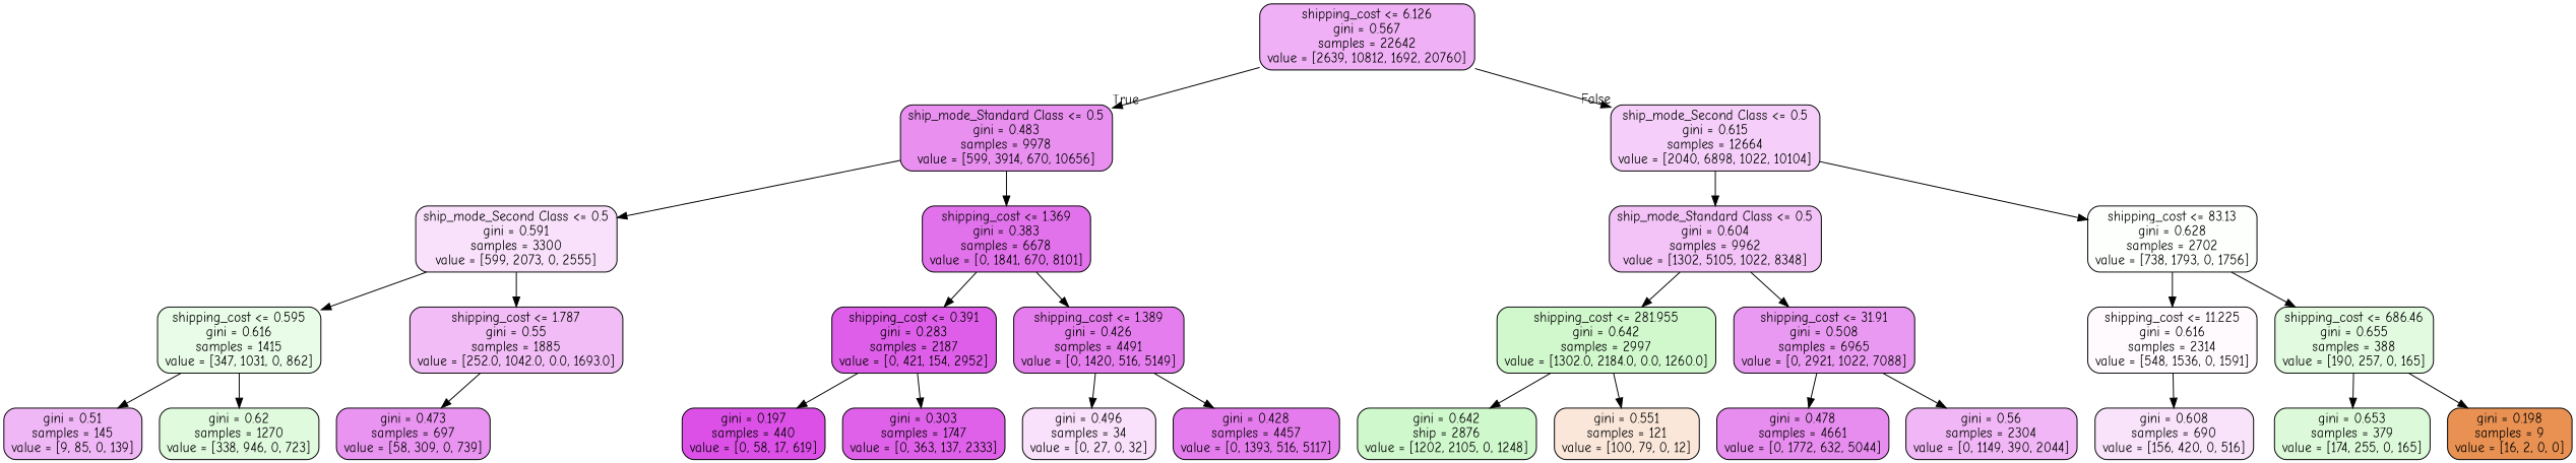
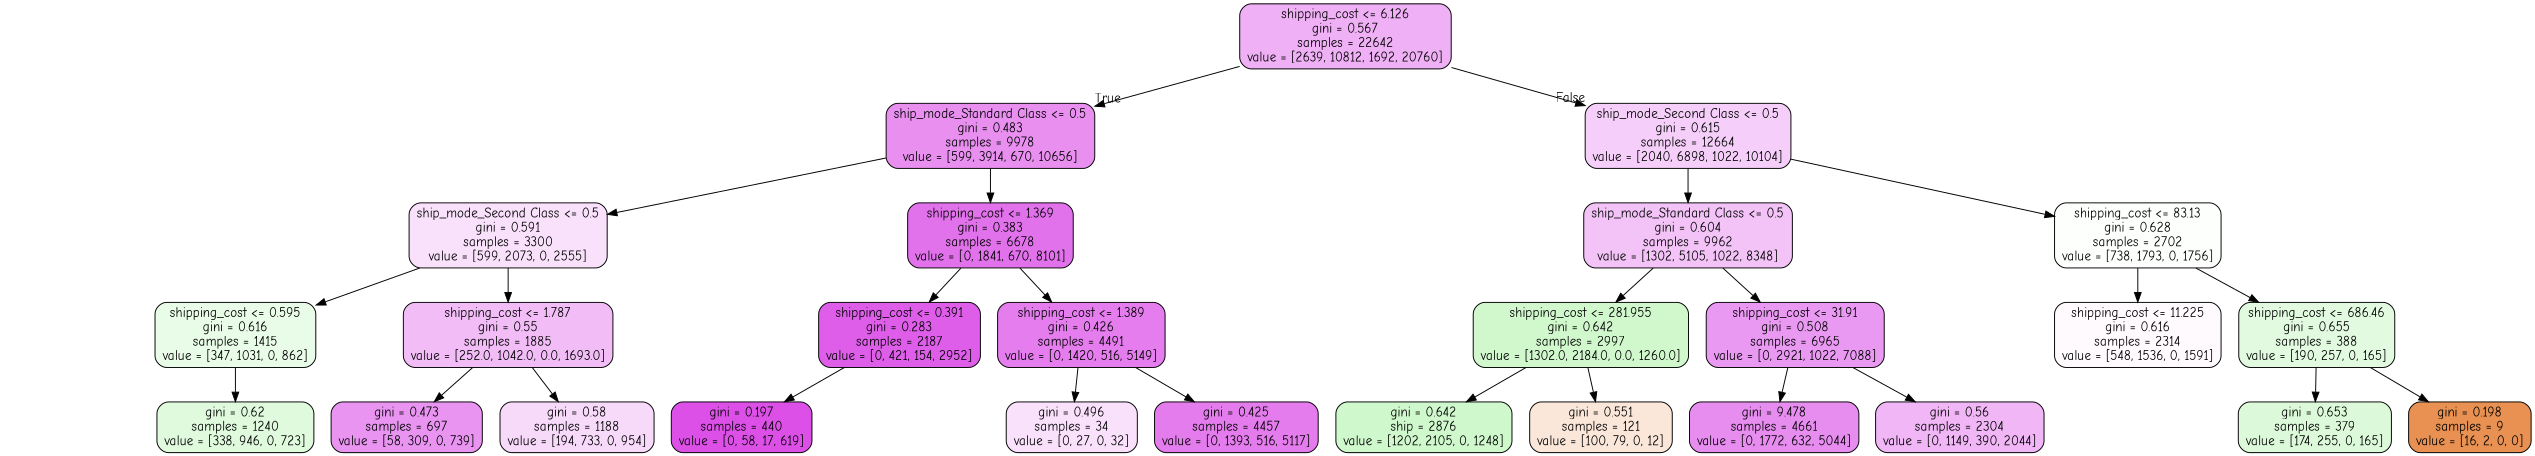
  digraph {
    fontname="Comic Neue"
    node [color=black fontname="Comic Neue" shape=box style="filled, rounded"]
    edge [fontname="Comic Neue"]
    n1 [fillcolor="#efb0f5" label="shipping_cost <= 6.126\ngini = 0.567\nsamples = 22642\nvalue = [2639, 10812, 1692, 20760]"]
    n2 [fillcolor="#e88ff0" label="ship_mode_Standard Class <= 0.5\ngini = 0.483\nsamples = 9978\nvalue = [599, 3914, 670, 10656]"]
    n3 [fillcolor="#f5cff9" label="ship_mode_Second Class <= 0.5\ngini = 0.615\nsamples = 12664\nvalue = [2040, 6898, 1022, 10104]"]
    n4 [fillcolor="#f9e1fb" label="ship_mode_Second Class <= 0.5\ngini = 0.591\nsamples = 3300\nvalue = [599, 2073, 0, 2555]"]
    n5 [fillcolor="#e272ec" label="shipping_cost <= 1.369\ngini = 0.383\nsamples = 6678\nvalue = [0, 1841, 670, 8101]"]
    n6 [fillcolor="#f3c3f7" label="ship_mode_Standard Class <= 0.5\ngini = 0.604\nsamples = 9962\nvalue = [1302, 5105, 1022, 8348]"]
    n7 [fillcolor="#fcfffc" label="shipping_cost <= 83.13\ngini = 0.628\nsamples = 2702\nvalue = [738, 1793, 0, 1756]"]
    n8 [fillcolor="#e8fce7" label="shipping_cost <= 0.595\ngini = 0.616\nsamples = 1415\nvalue = [347, 1031, 0, 862]"]
    n9 [fillcolor="#f2bdf6" label="shipping_cost <= 1.787\ngini = 0.55\nsamples = 1885\nvalue = [252.0, 1042.0, 0.0, 1693.0]"]
    n10 [fillcolor="#de5eea" label="shipping_cost <= 0.391\ngini = 0.283\nsamples = 2187\nvalue = [0, 421, 154, 2952]"]
    n11 [fillcolor="#e57dee" label="shipping_cost <= 1.389\ngini = 0.426\nsamples = 4491\nvalue = [0, 1420, 516, 5149]"]
-   n12 [fillcolor="#f0b7f6" label="gini = 0.51\nsamples = 145\nvalue = [9, 85, 0, 139]"]
-   n13 [fillcolor="#dffadd" label="gini = 0.62\nsamples = 1270\nvalue = [338, 946, 0, 723]"]
+   n13 [fillcolor="#dffadd" label="gini = 0.62\nsamples = 1240\nvalue = [338, 946, 0, 723]"]
    n14 [fillcolor="#e994f1" label="gini = 0.473\nsamples = 697\nvalue = [58, 309, 0, 739]"]
+   n15 [fillcolor="#f7d9fa" label="gini = 0.58\nsamples = 1188\nvalue = [194, 733, 0, 954]"]
    n16 [fillcolor="#dc50e8" label="gini = 0.197\nsamples = 440\nvalue = [0, 58, 17, 619]"]
-   n17 [fillcolor="#df61ea" label="gini = 0.303\nsamples = 1747\nvalue = [0, 363, 137, 2333]"]
    n18 [fillcolor="#f9e0fb" label="gini = 0.496\nsamples = 34\nvalue = [0, 27, 0, 32]"]
-   n19 [fillcolor="#e57cee" label="gini = 0.428\nsamples = 4457\nvalue = [0, 1393, 516, 5117]"]
+   n19 [fillcolor="#e57cee" label="gini = 0.425\nsamples = 4457\nvalue = [0, 1393, 516, 5117]"]
    n20 [fillcolor="#d0f8cc" label="shipping_cost <= 281.955\ngini = 0.642\nsamples = 2997\nvalue = [1302.0, 2184.0, 0.0, 1260.0]"]
    n21 [fillcolor="#ea99f2" label="shipping_cost <= 31.91\ngini = 0.508\nsamples = 6965\nvalue = [0, 2921, 1022, 7088]"]
    n22 [fillcolor="#fefafe" label="shipping_cost <= 11.225\ngini = 0.616\nsamples = 2314\nvalue = [548, 1536, 0, 1591]"]
    n23 [fillcolor="#e2fbe0" label="shipping_cost <= 686.46\ngini = 0.655\nsamples = 388\nvalue = [190, 257, 0, 165]"]
    n24 [fillcolor="#cff8cc" label="gini = 0.642\nship = 2876\nvalue = [1202, 2105, 0, 1248]"]
    n25 [fillcolor="#fae7da" label="gini = 0.551\nsamples = 121\nvalue = [100, 79, 0, 12]"]
-   n26 [fillcolor="#e88df0" label="gini = 0.478\nsamples = 4661\nvalue = [0, 1772, 632, 5044]"]
+   n26 [fillcolor="#e88df0" label="gini = 9.478\nsamples = 4661\nvalue = [0, 1772, 632, 5044]"]
    n27 [fillcolor="#f0b6f5" label="gini = 0.56\nsamples = 2304\nvalue = [0, 1149, 390, 2044]"]
-   n28 [fillcolor="#f9e3fb" label="gini = 0.608\nsamples = 690\nvalue = [156, 420, 0, 516]"]
    n29 [fillcolor="#dcfad9" label="gini = 0.653\nsamples = 379\nvalue = [174, 255, 0, 165]"]
    n30 [fillcolor="#e89152" label="gini = 0.198\nsamples = 9\nvalue = [16, 2, 0, 0]"]
    n1 -> n2 [headlabel=True labelangle=45 labeldistance=2.5]
    n1 -> n3 [headlabel=False labelangle=-45 labeldistance=2.5]
    n2 -> n4
    n2 -> n5
    n3 -> n6
    n3 -> n7
    n4 -> n8
    n4 -> n9
    n5 -> n10
    n5 -> n11
    n6 -> n20
    n6 -> n21
    n7 -> n22
    n7 -> n23
-   n8 -> n12
    n8 -> n13
    n9 -> n14
+   n9 -> n15
    n10 -> n16
-   n10 -> n17
    n11 -> n18
    n11 -> n19
    n20 -> n24
    n20 -> n25
    n21 -> n26
    n21 -> n27
-   n22 -> n28
    n23 -> n29
    n23 -> n30
  }
